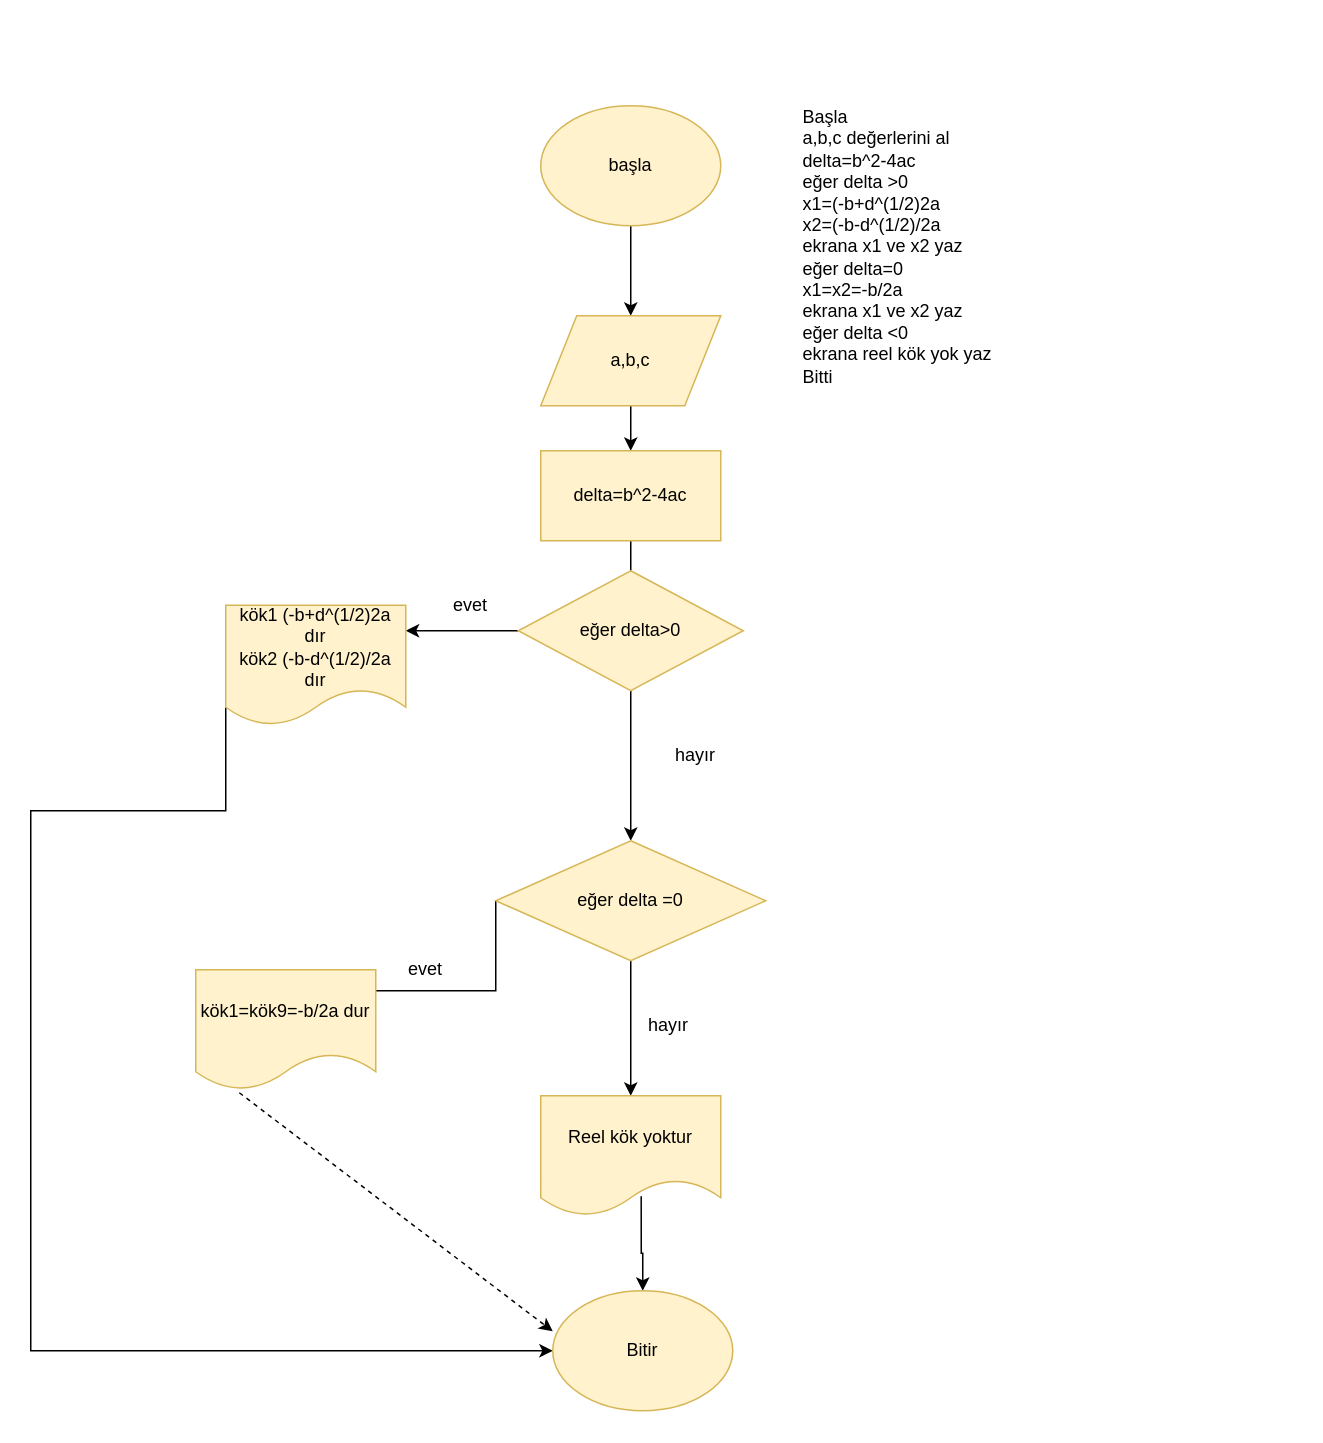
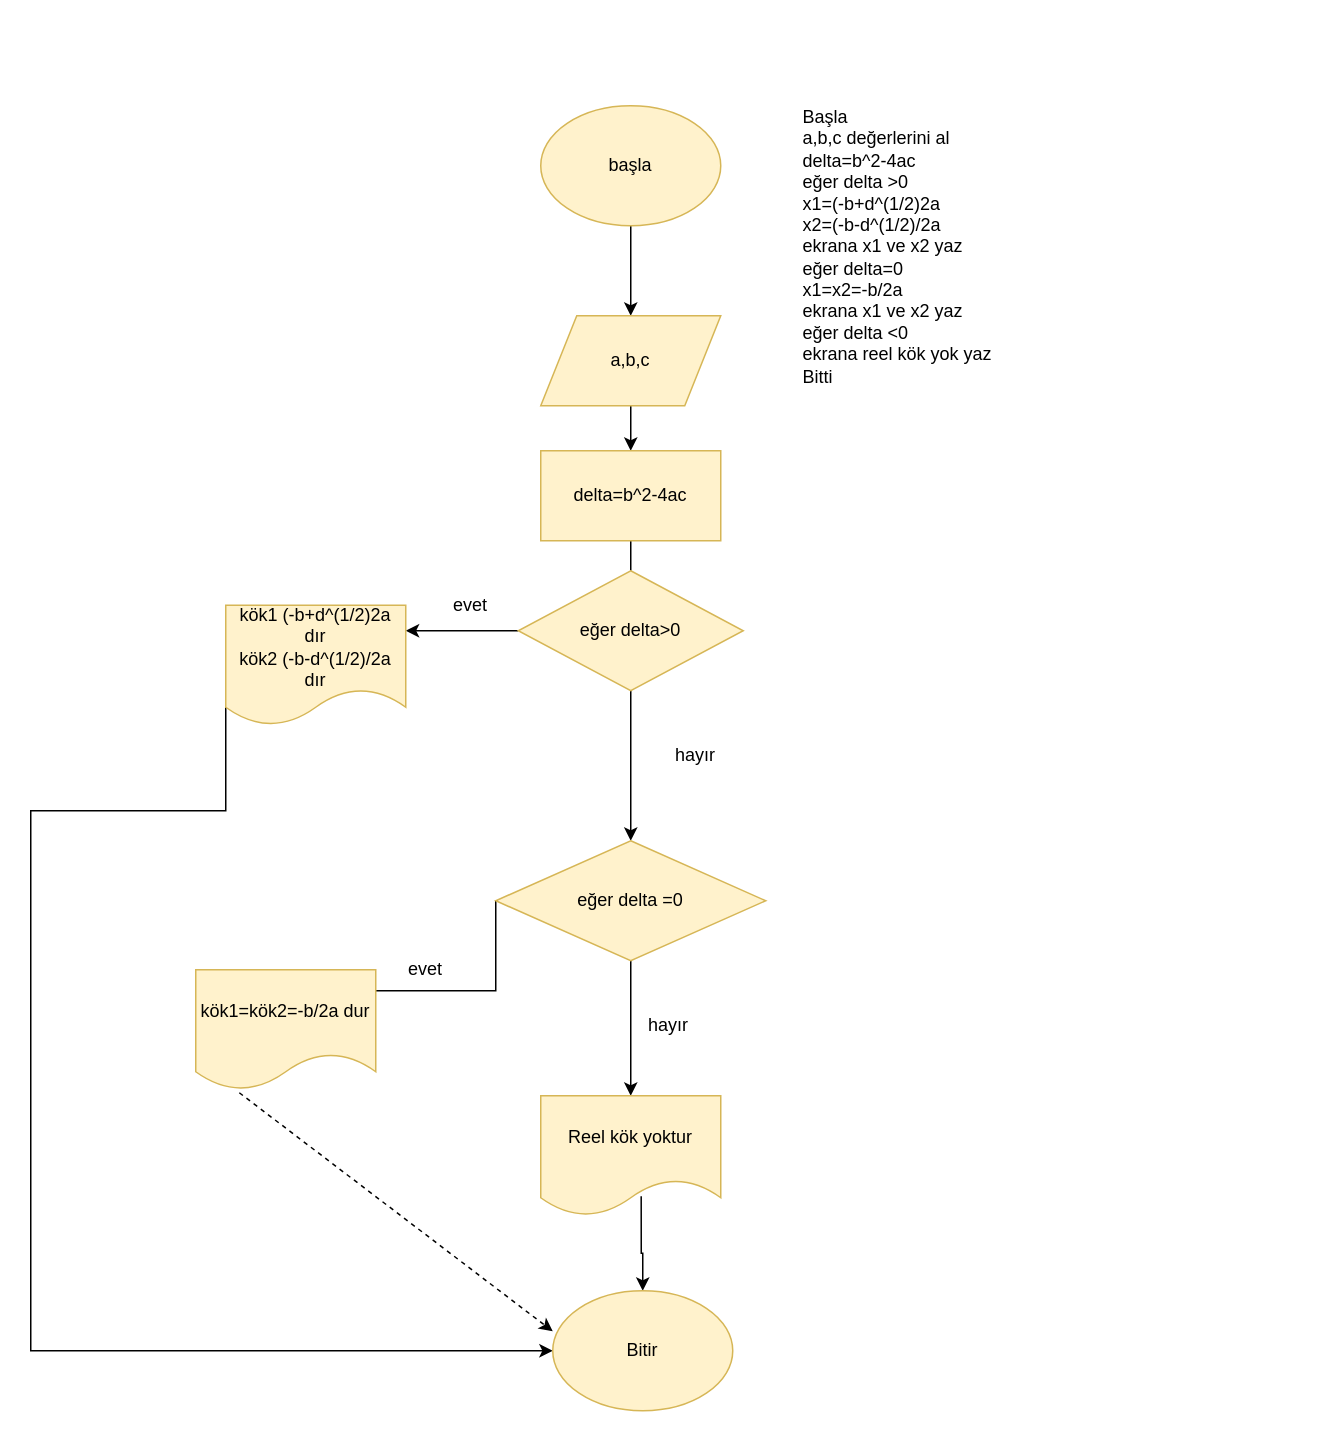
  <mxCell id="0" />
  <mxCell id="1" parent="0" />
  <mxCell id="2" value="&lt;h1&gt;&lt;br&gt;&lt;/h1&gt;&lt;div&gt;Başla&lt;/div&gt;&lt;div&gt;a,b,c değerlerini al&lt;/div&gt;&lt;div&gt;delta=b^2-4ac&lt;/div&gt;&lt;div&gt;eğer delta &amp;gt;0&lt;/div&gt;&lt;div&gt;x1=(-b+d^(1/2)2a&lt;/div&gt;&lt;div&gt;x2=(-b-d^(1/2)/2a&lt;/div&gt;&lt;div&gt;ekrana x1 ve x2 yaz&lt;/div&gt;&lt;div&gt;eğer delta=0&lt;/div&gt;&lt;div&gt;x1=x2=-b/2a&lt;/div&gt;&lt;div&gt;ekrana x1 ve x2 yaz&lt;/div&gt;&lt;div&gt;eğer delta &amp;lt;0&lt;/div&gt;&lt;div&gt;ekrana reel kök yok yaz&lt;/div&gt;&lt;div&gt;Bitti&lt;/div&gt;&lt;div&gt;&lt;br&gt;&lt;/div&gt;&lt;div&gt;&lt;br&gt;&lt;/div&gt;" style="text;html=1;strokeColor=none;fillColor=none;spacing=5;spacingTop=-20;whiteSpace=wrap;overflow=hidden;rounded=0;" parent="1" vertex="1"><mxGeometry x="530" y="20" width="330" height="243" as="geometry" /></mxCell>
  <mxCell id="3" style="edgeStyle=orthogonalEdgeStyle;rounded=0;orthogonalLoop=1;jettySize=auto;html=1;exitX=0.5;exitY=1;exitDx=0;exitDy=0;" parent="1" source="4" target="6" edge="1"><mxGeometry relative="1" as="geometry" /></mxCell>
  <mxCell id="4" value="başla" style="ellipse;whiteSpace=wrap;html=1;fillColor=#fff2cc;strokeColor=#d6b656;" parent="1" vertex="1"><mxGeometry x="360" y="70" width="120" height="80" as="geometry" /></mxCell>
  <mxCell id="5" style="edgeStyle=orthogonalEdgeStyle;rounded=0;orthogonalLoop=1;jettySize=auto;html=1;exitX=0.5;exitY=1;exitDx=0;exitDy=0;" parent="1" source="6" target="8" edge="1"><mxGeometry relative="1" as="geometry" /></mxCell>
  <mxCell id="6" value="a,b,c" style="shape=parallelogram;perimeter=parallelogramPerimeter;whiteSpace=wrap;html=1;fillColor=#fff2cc;strokeColor=#d6b656;" parent="1" vertex="1"><mxGeometry x="360" y="210" width="120" height="60" as="geometry" /></mxCell>
  <mxCell id="7" style="edgeStyle=orthogonalEdgeStyle;rounded=0;orthogonalLoop=1;jettySize=auto;html=1;exitX=0.5;exitY=1;exitDx=0;exitDy=0;entryX=0.5;entryY=0;entryDx=0;entryDy=0;endArrow=none;" parent="1" source="8" target="11" edge="1"><mxGeometry relative="1" as="geometry" /></mxCell>
  <mxCell id="8" value="delta=b^2-4ac" style="rounded=0;whiteSpace=wrap;html=1;fillColor=#fff2cc;strokeColor=#d6b656;" parent="1" vertex="1"><mxGeometry x="360" y="300" width="120" height="60" as="geometry" /></mxCell>
  <mxCell id="9" style="edgeStyle=orthogonalEdgeStyle;rounded=0;orthogonalLoop=1;jettySize=auto;html=1;exitX=0;exitY=0.5;exitDx=0;exitDy=0;" parent="1" source="11" edge="1"><mxGeometry relative="1" as="geometry"><mxPoint x="270" y="420" as="targetPoint" /></mxGeometry></mxCell>
  <mxCell id="10" style="edgeStyle=orthogonalEdgeStyle;rounded=0;orthogonalLoop=1;jettySize=auto;html=1;exitX=0.5;exitY=1;exitDx=0;exitDy=0;" parent="1" source="11" edge="1"><mxGeometry relative="1" as="geometry"><mxPoint x="420" y="560" as="targetPoint" /></mxGeometry></mxCell>
  <mxCell id="11" value="eğer delta&amp;gt;0" style="rhombus;whiteSpace=wrap;html=1;fillColor=#fff2cc;strokeColor=#d6b656;" parent="1" vertex="1"><mxGeometry x="345" y="380" width="150" height="80" as="geometry" /></mxCell>
  <mxCell id="12" value="evet" style="text;html=1;resizable=0;points=[];autosize=1;align=left;verticalAlign=top;spacingTop=-4;" parent="1" vertex="1"><mxGeometry x="300" y="393" width="40" height="20" as="geometry" /></mxCell>
  <mxCell id="13" style="edgeStyle=orthogonalEdgeStyle;rounded=0;orthogonalLoop=1;jettySize=auto;html=1;exitX=0;exitY=0.5;exitDx=0;exitDy=0;" parent="1" source="14" edge="1" target="24"><mxGeometry relative="1" as="geometry"><mxPoint x="20" y="443" as="targetPoint" /><Array as="points"><mxPoint x="150" y="540" /><mxPoint x="20" y="540" /><mxPoint x="20" y="900" /></Array></mxGeometry></mxCell>
  <mxCell id="14" value="kök1 (-b+d^(1/2)2a dır&lt;br&gt;kök2 (-b-d^(1/2)/2a dır" style="shape=document;whiteSpace=wrap;html=1;boundedLbl=1;fillColor=#fff2cc;strokeColor=#d6b656;" parent="1" vertex="1"><mxGeometry x="150" y="403" width="120" height="80" as="geometry" /></mxCell>
  <mxCell id="15" value="hayır" style="text;html=1;resizable=0;points=[];autosize=1;align=left;verticalAlign=top;spacingTop=-4;" parent="1" vertex="1"><mxGeometry x="448" y="493" width="40" height="20" as="geometry" /></mxCell>
  <mxCell id="16" style="edgeStyle=orthogonalEdgeStyle;rounded=0;orthogonalLoop=1;jettySize=auto;html=1;exitX=0;exitY=0.5;exitDx=0;exitDy=0;entryX=1;entryY=0.5;entryDx=0;entryDy=0;" parent="1" source="18" edge="1" target="19"><mxGeometry relative="1" as="geometry"><mxPoint x="220" y="600" as="targetPoint" /><Array as="points"><mxPoint x="330" y="660" /><mxPoint x="220" y="660" /><mxPoint x="220" y="686" /></Array></mxGeometry></mxCell>
  <mxCell id="17" style="edgeStyle=orthogonalEdgeStyle;rounded=0;orthogonalLoop=1;jettySize=auto;html=1;exitX=0.5;exitY=1;exitDx=0;exitDy=0;" parent="1" source="18" edge="1"><mxGeometry relative="1" as="geometry"><mxPoint x="420" y="730" as="targetPoint" /></mxGeometry></mxCell>
  <mxCell id="18" value="eğer delta =0" style="rhombus;whiteSpace=wrap;html=1;fillColor=#fff2cc;strokeColor=#d6b656;" parent="1" vertex="1"><mxGeometry x="330" y="560" width="180" height="80" as="geometry" /></mxCell>
- <mxCell id="19" value="kök1=kök9=-b/2a dur" style="shape=document;whiteSpace=wrap;html=1;boundedLbl=1;fillColor=#fff2cc;strokeColor=#d6b656;" parent="1" vertex="1"><mxGeometry x="130" y="646" width="120" height="80" as="geometry" /></mxCell>
+ <mxCell id="19" value="kök1=kök2=-b/2a dur" style="shape=document;whiteSpace=wrap;html=1;boundedLbl=1;fillColor=#fff2cc;strokeColor=#d6b656;" parent="1" vertex="1"><mxGeometry x="130" y="646" width="120" height="80" as="geometry" /></mxCell>
  <mxCell id="20" value="evet" style="text;html=1;resizable=0;points=[];autosize=1;align=left;verticalAlign=top;spacingTop=-4;" parent="1" vertex="1"><mxGeometry x="270" y="636" width="40" height="20" as="geometry" /></mxCell>
  <mxCell id="21" value="hayır" style="text;html=1;resizable=0;points=[];autosize=1;align=left;verticalAlign=top;spacingTop=-4;" parent="1" vertex="1"><mxGeometry x="430" y="673" width="40" height="20" as="geometry" /></mxCell>
  <mxCell id="22" style="edgeStyle=orthogonalEdgeStyle;rounded=0;orthogonalLoop=1;jettySize=auto;html=1;exitX=0.558;exitY=0.838;exitDx=0;exitDy=0;exitPerimeter=0;" parent="1" source="23" target="24" edge="1"><mxGeometry relative="1" as="geometry" /></mxCell>
  <mxCell id="23" value="Reel kök yoktur" style="shape=document;whiteSpace=wrap;html=1;boundedLbl=1;fillColor=#fff2cc;strokeColor=#d6b656;" parent="1" vertex="1"><mxGeometry x="360" y="730" width="120" height="80" as="geometry" /></mxCell>
  <mxCell id="24" value="Bitir" style="ellipse;whiteSpace=wrap;html=1;fillColor=#fff2cc;strokeColor=#d6b656;" parent="1" vertex="1"><mxGeometry x="368" y="860" width="120" height="80" as="geometry" /></mxCell>
  <mxCell id="25" value="" style="endArrow=classic;html=1;exitX=0.242;exitY=1.025;exitDx=0;exitDy=0;exitPerimeter=0;entryX=0;entryY=0.338;entryDx=0;entryDy=0;entryPerimeter=0;dashed=1;" parent="1" source="19" target="24" edge="1"><mxGeometry width="50" height="50" relative="1" as="geometry"><mxPoint x="110" y="760" as="sourcePoint" /><mxPoint x="160" y="710" as="targetPoint" /></mxGeometry></mxCell>
